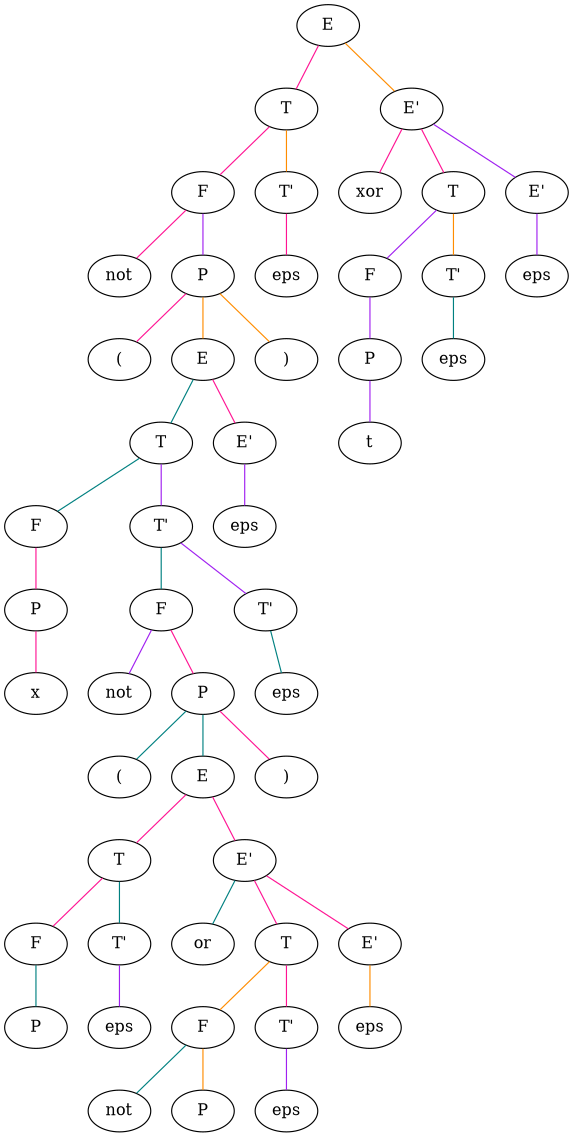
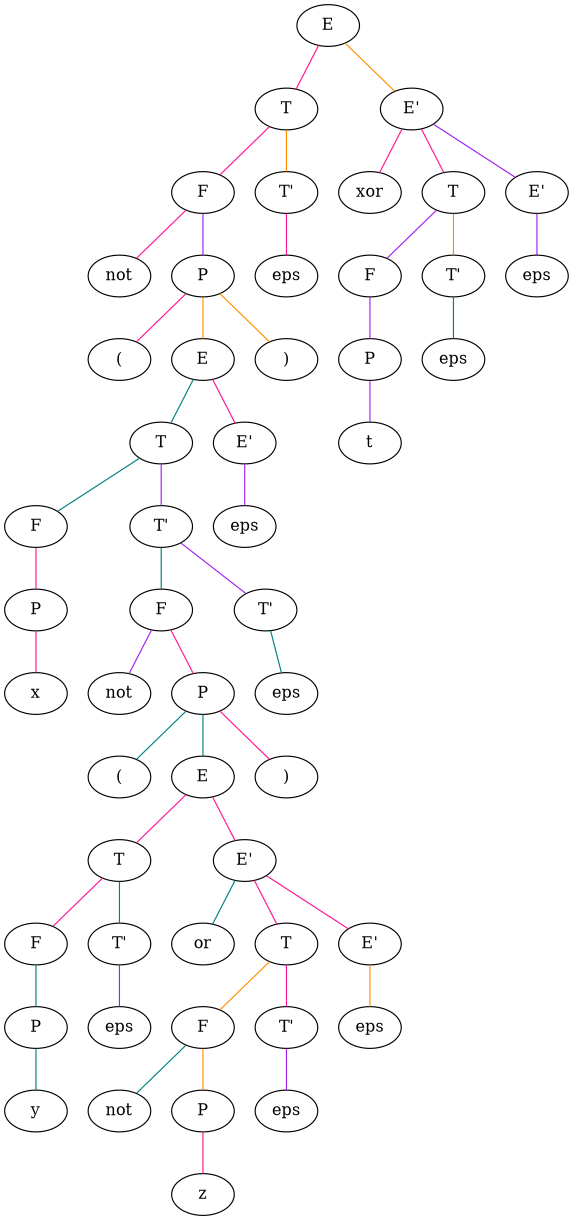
  graph {
    edge [color=deeppink]
    n1 [label=E]
    n2 [label=T]
    n3 [label="E'"]
    n4 [label=F]
    n5 [label="T'"]
    n6 [label=xor]
    n7 [label=T]
    n8 [label="E'"]
    n9 [label=not]
    n10 [label=P]
    n11 [label=eps]
    n12 [label="("]
    n13 [label=E]
    n14 [label=")"]
    n15 [label=T]
    n16 [label="E'"]
    n17 [label=F]
    n18 [label="T'"]
    n19 [label=eps]
    n20 [label=P]
    n21 [label=F]
    n22 [label="T'"]
    n23 [label=x]
    n24 [label=not]
    n25 [label=P]
    n26 [label=eps]
    n27 [label="("]
    n28 [label=E]
    n29 [label=")"]
    n30 [label=T]
    n31 [label="E'"]
    n32 [label=F]
    n33 [label="T'"]
    n34 [label=or]
    n35 [label=T]
    n36 [label="E'"]
    n37 [label=P]
    n38 [label=eps]
+   n39 [label=y]
    n40 [label=F]
    n41 [label="T'"]
    n42 [label=eps]
    n43 [label=not]
    n44 [label=P]
    n45 [label=eps]
+   n46 [label=z]
    n47 [label=F]
    n48 [label="T'"]
    n49 [label=eps]
    n50 [label=P]
    n51 [label=eps]
    n52 [label=t]
    n1 -- n2
    n1 -- n3 [color=darkorange]
    n2 -- n4
    n2 -- n5 [color=darkorange]
    n3 -- n6
    n3 -- n7
    n3 -- n8 [color=purple]
    n4 -- n9
    n4 -- n10 [color=purple]
    n5 -- n11
    n7 -- n47 [color=purple]
    n7 -- n48 [color=darkorange]
    n8 -- n49 [color=purple]
    n10 -- n12
    n10 -- n13 [color=darkorange]
    n10 -- n14 [color=darkorange]
    n13 -- n15 [color=teal]
    n13 -- n16
    n15 -- n17 [color=teal]
    n15 -- n18 [color=purple]
    n16 -- n19 [color=purple]
    n17 -- n20
    n18 -- n21 [color=teal]
    n18 -- n22 [color=purple]
    n20 -- n23
    n21 -- n24 [color=purple]
    n21 -- n25
    n22 -- n26 [color=teal]
    n25 -- n27 [color=teal]
    n25 -- n28 [color=teal]
    n25 -- n29
    n28 -- n30
    n28 -- n31
    n30 -- n32
    n30 -- n33 [color=teal]
    n31 -- n34 [color=teal]
    n31 -- n35
    n31 -- n36
    n32 -- n37 [color=teal]
    n33 -- n38 [color=purple]
    n35 -- n40 [color=darkorange]
    n35 -- n41
    n36 -- n42 [color=darkorange]
+   n37 -- n39 [color=teal]
    n40 -- n43 [color=teal]
    n40 -- n44 [color=darkorange]
    n41 -- n45 [color=purple]
+   n44 -- n46
    n47 -- n50 [color=purple]
    n48 -- n51 [color=teal]
    n50 -- n52 [color=purple]
  }
